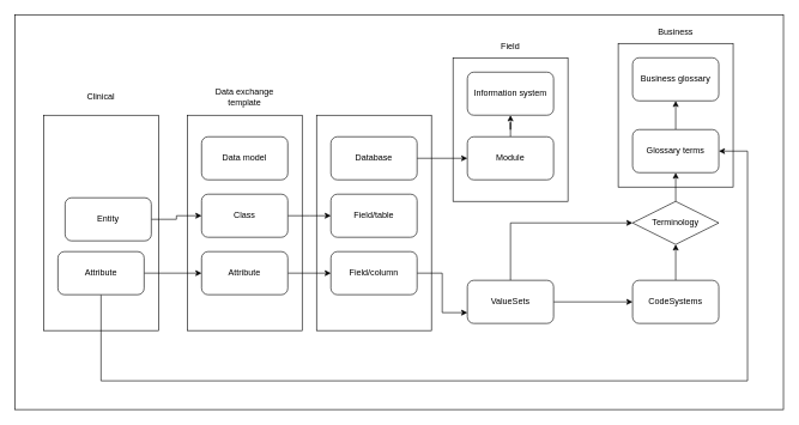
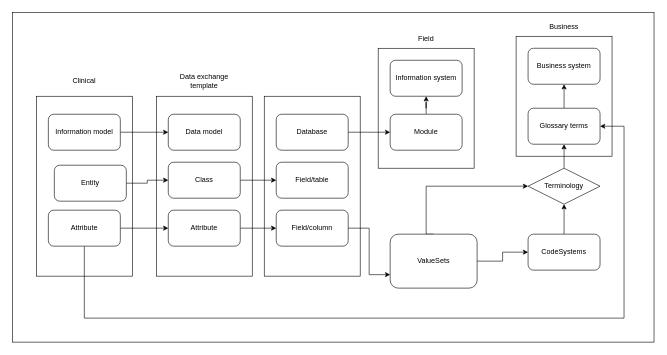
  <mxCell id="0" />
  <mxCell id="1" parent="0" />
  <mxCell id="2" value="" style="rounded=0;whiteSpace=wrap;html=1;" vertex="1" parent="1"><mxGeometry x="20" y="20" width="1070" height="550" as="geometry" /></mxCell>
  <mxCell id="3" value="" style="rounded=0;whiteSpace=wrap;html=1;" vertex="1" parent="1"><mxGeometry x="860" y="60" width="160" height="200" as="geometry" /></mxCell>
  <mxCell id="4" value="" style="rounded=0;whiteSpace=wrap;html=1;" vertex="1" parent="1"><mxGeometry x="630" y="80" width="160" height="200" as="geometry" /></mxCell>
  <mxCell id="5" value="" style="rounded=0;whiteSpace=wrap;html=1;" vertex="1" parent="1"><mxGeometry x="260" y="160" width="160" height="300" as="geometry" /></mxCell>
  <mxCell id="6" value="" style="rounded=0;whiteSpace=wrap;html=1;" vertex="1" parent="1"><mxGeometry x="440" y="160" width="160" height="300" as="geometry" /></mxCell>
  <mxCell id="7" value="Data model" style="rounded=1;whiteSpace=wrap;html=1;" vertex="1" parent="1"><mxGeometry x="280" y="190" width="120" height="60" as="geometry" /></mxCell>
  <mxCell id="8" style="edgeStyle=orthogonalEdgeStyle;rounded=0;orthogonalLoop=1;jettySize=auto;html=1;" edge="1" parent="1" source="9"><mxGeometry relative="1" as="geometry"><mxPoint x="460" y="300" as="targetPoint" /></mxGeometry></mxCell>
  <mxCell id="9" value="Class" style="rounded=1;whiteSpace=wrap;html=1;" vertex="1" parent="1"><mxGeometry x="280" y="270" width="120" height="60" as="geometry" /></mxCell>
  <mxCell id="10" style="edgeStyle=orthogonalEdgeStyle;rounded=0;orthogonalLoop=1;jettySize=auto;html=1;entryX=0;entryY=0.5;entryDx=0;entryDy=0;" edge="1" parent="1" source="11" target="17"><mxGeometry relative="1" as="geometry" /></mxCell>
  <mxCell id="11" value="Attribute" style="rounded=1;whiteSpace=wrap;html=1;" vertex="1" parent="1"><mxGeometry x="280" y="350" width="120" height="60" as="geometry" /></mxCell>
  <mxCell id="12" value="Data exchange template" style="text;html=1;align=center;verticalAlign=middle;whiteSpace=wrap;rounded=0;" vertex="1" parent="1"><mxGeometry x="290" y="120" width="100" height="30" as="geometry" /></mxCell>
  <mxCell id="13" style="edgeStyle=orthogonalEdgeStyle;rounded=0;orthogonalLoop=1;jettySize=auto;html=1;entryX=0;entryY=0.5;entryDx=0;entryDy=0;" edge="1" parent="1" source="14" target="32"><mxGeometry relative="1" as="geometry" /></mxCell>
  <mxCell id="14" value="Database" style="rounded=1;whiteSpace=wrap;html=1;" vertex="1" parent="1"><mxGeometry x="460" y="190" width="120" height="60" as="geometry" /></mxCell>
  <mxCell id="15" value="Field/table" style="rounded=1;whiteSpace=wrap;html=1;" vertex="1" parent="1"><mxGeometry x="460" y="270" width="120" height="60" as="geometry" /></mxCell>
  <mxCell id="16" style="edgeStyle=orthogonalEdgeStyle;rounded=0;orthogonalLoop=1;jettySize=auto;html=1;entryX=0;entryY=0.75;entryDx=0;entryDy=0;" edge="1" parent="1" source="17" target="40"><mxGeometry relative="1" as="geometry" /></mxCell>
  <mxCell id="17" value="Field/column" style="rounded=1;whiteSpace=wrap;html=1;" vertex="1" parent="1"><mxGeometry x="460" y="350" width="120" height="60" as="geometry" /></mxCell>
  <mxCell id="18" value="" style="rounded=0;whiteSpace=wrap;html=1;" vertex="1" parent="1"><mxGeometry x="60" y="160" width="160" height="300" as="geometry" /></mxCell>
+ <mxCell id="19" style="edgeStyle=orthogonalEdgeStyle;rounded=0;orthogonalLoop=1;jettySize=auto;html=1;entryX=0;entryY=0.5;entryDx=0;entryDy=0;" edge="1" parent="1" source="20" target="7"><mxGeometry relative="1" as="geometry" /></mxCell>
+ <mxCell id="20" value="Information model" style="rounded=1;whiteSpace=wrap;html=1;" vertex="1" parent="1"><mxGeometry x="80" y="190" width="120" height="60" as="geometry" /></mxCell>
  <mxCell id="21" style="edgeStyle=orthogonalEdgeStyle;rounded=0;orthogonalLoop=1;jettySize=auto;html=1;entryX=0;entryY=0.5;entryDx=0;entryDy=0;" edge="1" parent="1" source="22" target="9"><mxGeometry relative="1" as="geometry" /></mxCell>
  <mxCell id="22" value="Entity" style="rounded=1;whiteSpace=wrap;html=1;" vertex="1" parent="1"><mxGeometry x="90" y="275" width="120" height="60" as="geometry" /></mxCell>
  <mxCell id="23" style="edgeStyle=orthogonalEdgeStyle;rounded=0;orthogonalLoop=1;jettySize=auto;html=1;entryX=1;entryY=0.5;entryDx=0;entryDy=0;" edge="1" parent="1" source="25" target="37"><mxGeometry relative="1" as="geometry"><mxPoint x="1010" y="210" as="targetPoint" /><Array as="points"><mxPoint x="140" y="530" /><mxPoint x="1040" y="530" /><mxPoint x="1040" y="210" /></Array></mxGeometry></mxCell>
  <mxCell id="24" style="edgeStyle=orthogonalEdgeStyle;rounded=0;orthogonalLoop=1;jettySize=auto;html=1;entryX=0;entryY=0.5;entryDx=0;entryDy=0;" edge="1" parent="1" source="25" target="11"><mxGeometry relative="1" as="geometry" /></mxCell>
  <mxCell id="25" value="Attribute" style="rounded=1;whiteSpace=wrap;html=1;" vertex="1" parent="1"><mxGeometry x="80" y="350" width="120" height="60" as="geometry" /></mxCell>
  <mxCell id="26" value="Clinical" style="text;html=1;align=center;verticalAlign=middle;whiteSpace=wrap;rounded=0;" vertex="1" parent="1"><mxGeometry x="90" y="120" width="100" height="30" as="geometry" /></mxCell>
  <mxCell id="27" style="edgeStyle=orthogonalEdgeStyle;rounded=0;orthogonalLoop=1;jettySize=auto;html=1;entryX=0.5;entryY=1;entryDx=0;entryDy=0;" edge="1" parent="1" source="28" target="30"><mxGeometry relative="1" as="geometry" /></mxCell>
  <mxCell id="28" value="CodeSystems" style="rounded=1;whiteSpace=wrap;html=1;" vertex="1" parent="1"><mxGeometry x="880" y="390" width="120" height="60" as="geometry" /></mxCell>
  <mxCell id="29" style="edgeStyle=orthogonalEdgeStyle;rounded=0;orthogonalLoop=1;jettySize=auto;html=1;entryX=0.5;entryY=1;entryDx=0;entryDy=0;" edge="1" parent="1" source="30" target="37"><mxGeometry relative="1" as="geometry" /></mxCell>
  <mxCell id="30" value="Terminology" style="rhombus;whiteSpace=wrap;html=1;" vertex="1" parent="1"><mxGeometry x="880" y="280" width="120" height="60" as="geometry" /></mxCell>
  <mxCell id="31" style="edgeStyle=orthogonalEdgeStyle;rounded=0;orthogonalLoop=1;jettySize=auto;html=1;entryX=0.5;entryY=1;entryDx=0;entryDy=0;" edge="1" parent="1" source="32" target="33"><mxGeometry relative="1" as="geometry" /></mxCell>
  <mxCell id="32" value="Module" style="rounded=1;whiteSpace=wrap;html=1;" vertex="1" parent="1"><mxGeometry x="650" y="190" width="120" height="60" as="geometry" /></mxCell>
  <mxCell id="33" value="Information system" style="rounded=1;whiteSpace=wrap;html=1;" vertex="1" parent="1"><mxGeometry x="650" y="100" width="120" height="60" as="geometry" /></mxCell>
  <mxCell id="34" value="Business" style="text;html=1;align=center;verticalAlign=middle;whiteSpace=wrap;rounded=0;" vertex="1" parent="1"><mxGeometry x="890" y="30" width="100" height="30" as="geometry" /></mxCell>
- <mxCell id="35" value="Business glossary" style="rounded=1;whiteSpace=wrap;html=1;" vertex="1" parent="1"><mxGeometry x="880" y="80" width="120" height="60" as="geometry" /></mxCell>
+ <mxCell id="35" value="Business system" style="rounded=1;whiteSpace=wrap;html=1;" vertex="1" parent="1"><mxGeometry x="880" y="80" width="120" height="60" as="geometry" /></mxCell>
  <mxCell id="36" style="edgeStyle=orthogonalEdgeStyle;rounded=0;orthogonalLoop=1;jettySize=auto;html=1;" edge="1" parent="1" source="37" target="35"><mxGeometry relative="1" as="geometry" /></mxCell>
  <mxCell id="37" value="Glossary terms" style="rounded=1;whiteSpace=wrap;html=1;" vertex="1" parent="1"><mxGeometry x="880" y="180" width="120" height="60" as="geometry" /></mxCell>
  <mxCell id="38" style="edgeStyle=orthogonalEdgeStyle;rounded=0;orthogonalLoop=1;jettySize=auto;html=1;" edge="1" parent="1" source="40" target="28"><mxGeometry relative="1" as="geometry" /></mxCell>
  <mxCell id="39" style="edgeStyle=orthogonalEdgeStyle;rounded=0;orthogonalLoop=1;jettySize=auto;html=1;entryX=0;entryY=0.5;entryDx=0;entryDy=0;exitX=0.5;exitY=0;exitDx=0;exitDy=0;" edge="1" parent="1" source="40" target="30"><mxGeometry relative="1" as="geometry"><Array as="points"><mxPoint x="710" y="310" /></Array></mxGeometry></mxCell>
- <mxCell id="40" value="ValueSets" style="rounded=1;whiteSpace=wrap;html=1;" vertex="1" parent="1"><mxGeometry x="650" y="390" width="120" height="60" as="geometry" /></mxCell>
+ <mxCell id="40" value="ValueSets" style="rounded=1;whiteSpace=wrap;html=1;" vertex="1" parent="1"><mxGeometry x="650" y="390" width="145" height="90" as="geometry" /></mxCell>
  <mxCell id="41" value="Field" style="text;html=1;align=center;verticalAlign=middle;whiteSpace=wrap;rounded=0;" vertex="1" parent="1"><mxGeometry x="660" y="50" width="100" height="30" as="geometry" /></mxCell>
